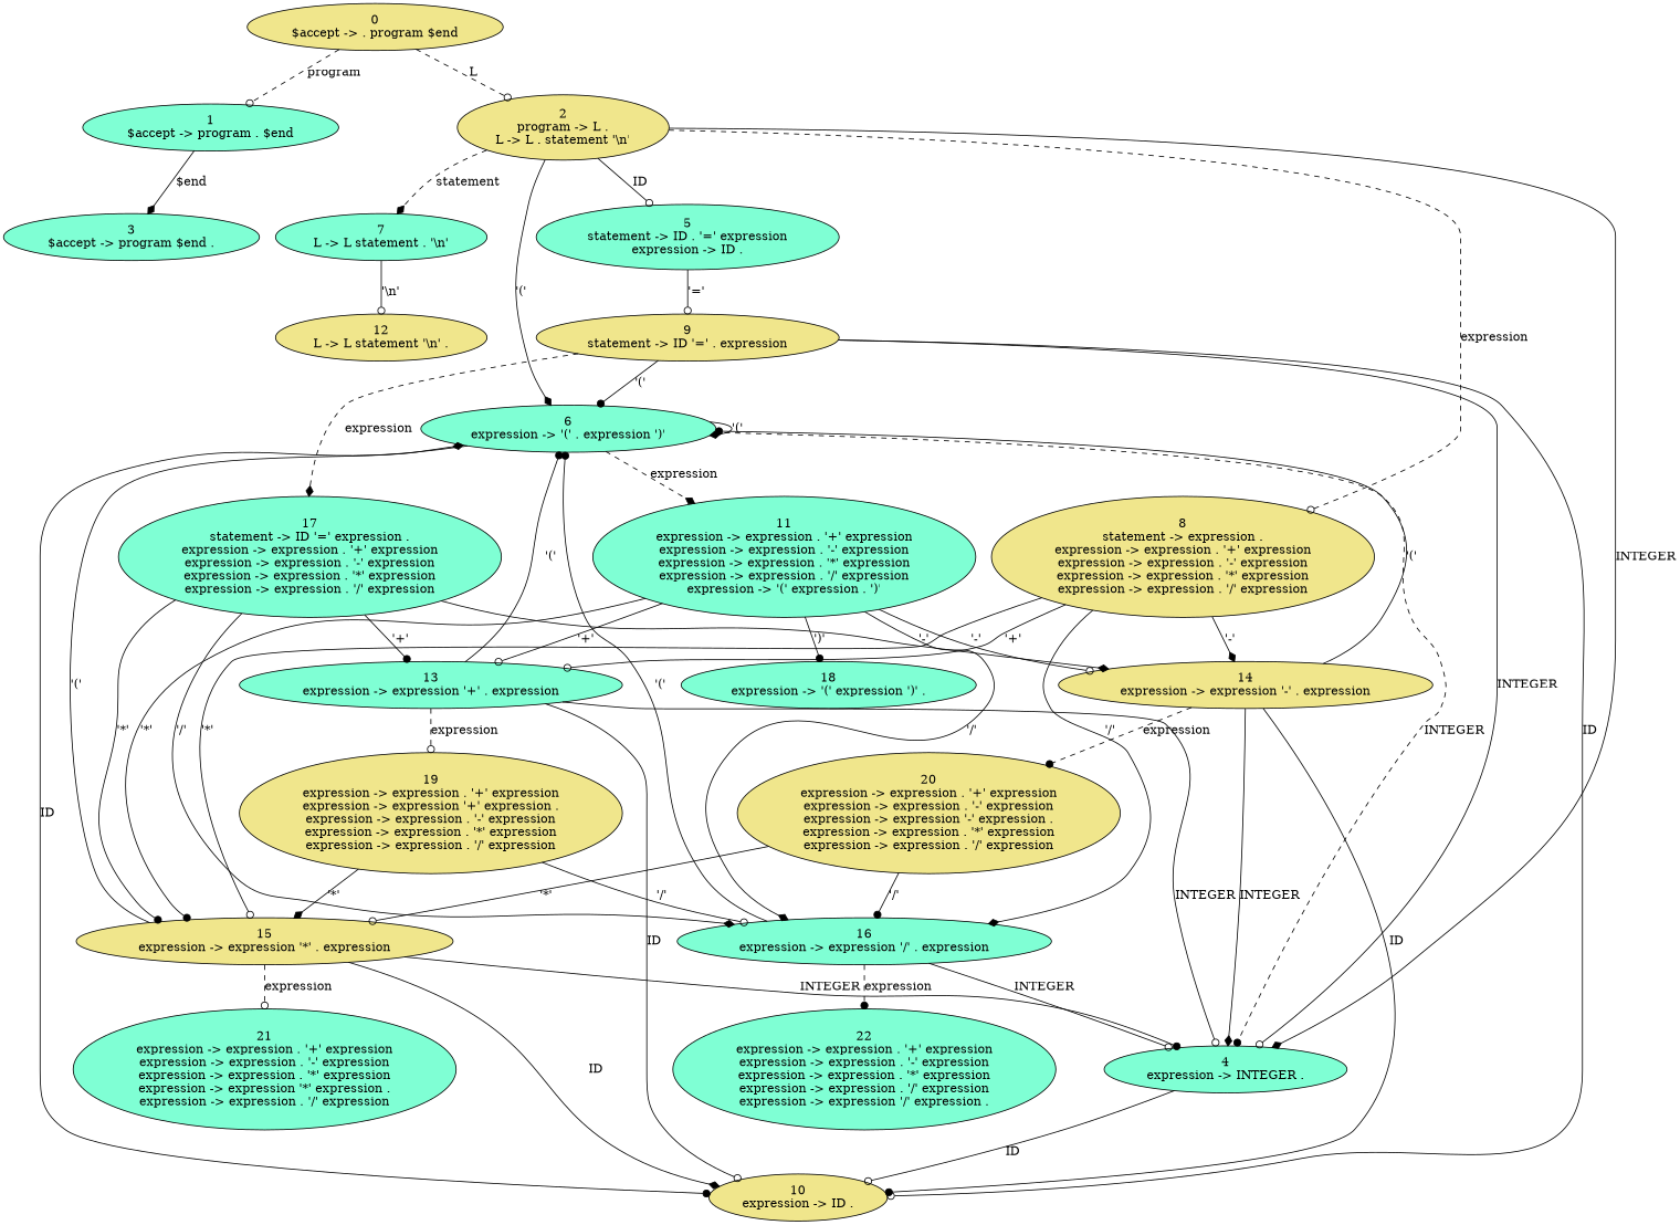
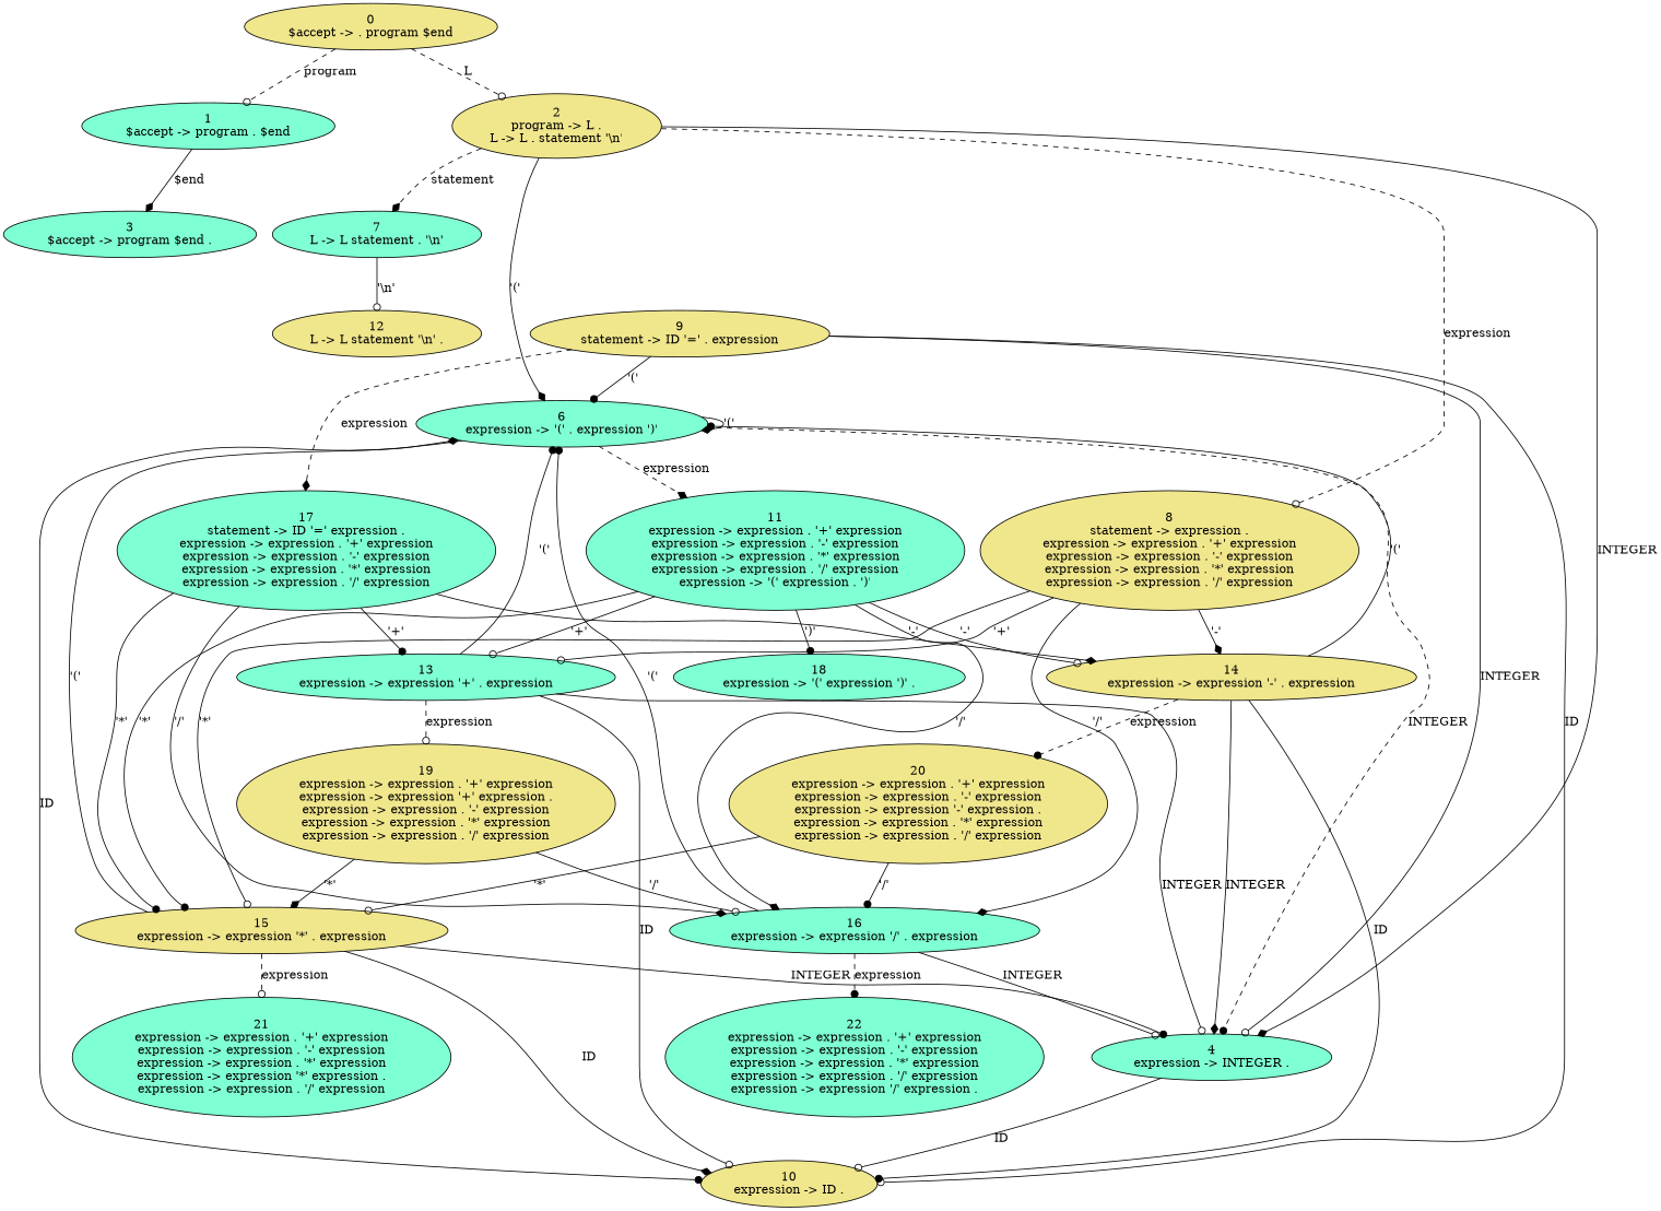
  digraph {
    node [fillcolor=aquamarine style=filled]
    edge [arrowhead=odot style=solid]
    n1 [fillcolor=khaki label="0\n$accept -> . program $end"]
    n2 [label="1\n$accept -> program . $end"]
    n3 [fillcolor=khaki label="2\nprogram -> L .\nL -> L . statement '\\n'"]
    n4 [label="3\n$accept -> program $end ."]
    n5 [label="4\nexpression -> INTEGER ."]
-   n6 [label="5\nstatement -> ID . '=' expression\nexpression -> ID ."]
    n7 [label="6\nexpression -> '(' . expression ')'"]
    n8 [label="7\nL -> L statement . '\\n'"]
    n9 [fillcolor=khaki label="8\nstatement -> expression .\nexpression -> expression . '+' expression\nexpression -> expression . '-' expression\nexpression -> expression . '*' expression\nexpression -> expression . '/' expression"]
    n10 [fillcolor=khaki label="10\nexpression -> ID ."]
    n11 [fillcolor=khaki label="9\nstatement -> ID '=' . expression"]
    n12 [label="11\nexpression -> expression . '+' expression\nexpression -> expression . '-' expression\nexpression -> expression . '*' expression\nexpression -> expression . '/' expression\nexpression -> '(' expression . ')'"]
    n13 [fillcolor=khaki label="12\nL -> L statement '\\n' ."]
    n14 [label="13\nexpression -> expression '+' . expression"]
    n15 [fillcolor=khaki label="14\nexpression -> expression '-' . expression"]
    n16 [fillcolor=khaki label="15\nexpression -> expression '*' . expression"]
    n17 [label="16\nexpression -> expression '/' . expression"]
    n18 [label="17\nstatement -> ID '=' expression .\nexpression -> expression . '+' expression\nexpression -> expression . '-' expression\nexpression -> expression . '*' expression\nexpression -> expression . '/' expression"]
    n19 [label="18\nexpression -> '(' expression ')' ."]
    n20 [fillcolor=khaki label="19\nexpression -> expression . '+' expression\nexpression -> expression '+' expression .\nexpression -> expression . '-' expression\nexpression -> expression . '*' expression\nexpression -> expression . '/' expression"]
    n21 [fillcolor=khaki label="20\nexpression -> expression . '+' expression\nexpression -> expression . '-' expression\nexpression -> expression '-' expression .\nexpression -> expression . '*' expression\nexpression -> expression . '/' expression"]
    n22 [label="21\nexpression -> expression . '+' expression\nexpression -> expression . '-' expression\nexpression -> expression . '*' expression\nexpression -> expression '*' expression .\nexpression -> expression . '/' expression"]
    n23 [label="22\nexpression -> expression . '+' expression\nexpression -> expression . '-' expression\nexpression -> expression . '*' expression\nexpression -> expression . '/' expression\nexpression -> expression '/' expression ."]
    n1 -> n2 [label=program style=dashed]
    n1 -> n3 [label=L style=dashed]
    n2 -> n4 [arrowhead=diamond label="$end"]
    n3 -> n5 [arrowhead=diamond label=INTEGER]
-   n3 -> n6 [label=ID]
    n3 -> n7 [arrowhead=diamond label="'('"]
    n3 -> n8 [arrowhead=diamond label=statement style=dashed]
    n3 -> n9 [label=expression style=dashed]
    n5 -> n10 [label=ID]
-   n6 -> n11 [label="'='"]
    n7 -> n5 [arrowhead=dot label=INTEGER style=dashed]
    n7 -> n7 [arrowhead=diamond label="'('"]
    n7 -> n10 [arrowhead=dot label=ID]
    n7 -> n12 [arrowhead=diamond label=expression style=dashed]
    n8 -> n13 [label="'\\n'"]
    n9 -> n14 [label="'+'"]
    n9 -> n15 [arrowhead=diamond label="'-'"]
    n9 -> n16 [label="'*'"]
    n9 -> n17 [arrowhead=diamond label="'/'"]
    n11 -> n5 [label=INTEGER]
    n11 -> n7 [arrowhead=dot label="'('"]
    n11 -> n10 [label=ID]
    n11 -> n18 [arrowhead=diamond label=expression style=dashed]
    n12 -> n14 [label="'+'"]
    n12 -> n15 [label="'-'"]
    n12 -> n16 [arrowhead=dot label="'*'"]
    n12 -> n17 [arrowhead=diamond label="'/'"]
    n12 -> n19 [arrowhead=dot label="')'"]
    n14 -> n5 [label=INTEGER]
    n14 -> n7 [arrowhead=dot label="'('"]
    n14 -> n10 [label=ID]
    n14 -> n20 [label=expression style=dashed]
    n15 -> n5 [arrowhead=diamond label=INTEGER]
    n15 -> n7 [arrowhead=dot label="'('"]
    n15 -> n10 [arrowhead=dot label=ID]
    n15 -> n21 [arrowhead=dot label=expression style=dashed]
    n16 -> n5 [arrowhead=dot label=INTEGER]
    n16 -> n7 [arrowhead=diamond label="'('"]
    n16 -> n10 [arrowhead=diamond label=ID]
    n16 -> n22 [label=expression style=dashed]
    n17 -> n5 [label=INTEGER]
    n17 -> n7 [arrowhead=dot label="'('"]
    n17 -> n23 [arrowhead=dot label=expression style=dashed]
    n18 -> n14 [arrowhead=dot label="'+'"]
    n18 -> n15 [arrowhead=diamond label="'-'"]
    n18 -> n16 [arrowhead=dot label="'*'"]
    n18 -> n17 [arrowhead=diamond label="'/'"]
    n20 -> n16 [arrowhead=diamond label="'*'"]
    n20 -> n17 [label="'/'"]
    n21 -> n16 [label="'*'"]
    n21 -> n17 [arrowhead=dot label="'/'"]
  }
